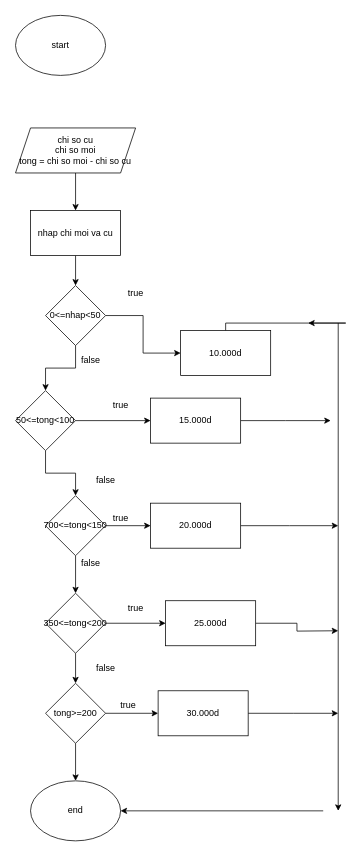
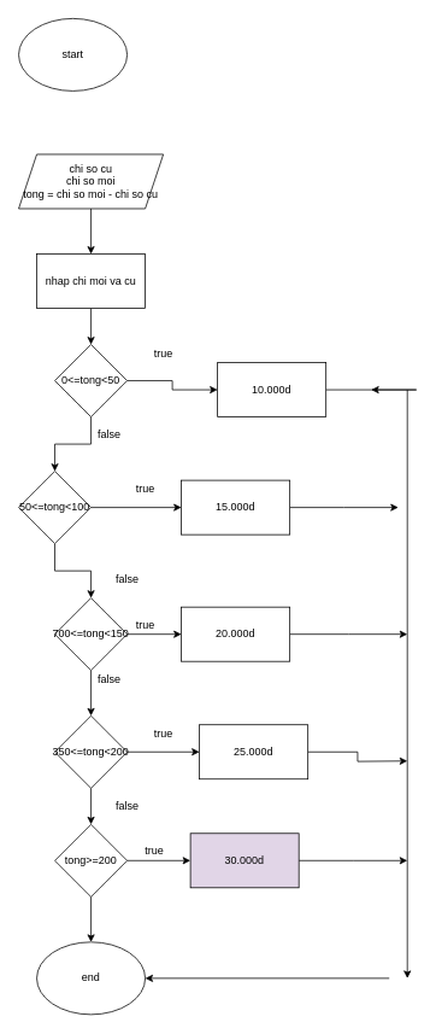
  <mxCell id="0" />
  <mxCell id="1" parent="0" />
  <mxCell id="2" value="start" style="ellipse;whiteSpace=wrap;html=1;" vertex="1" parent="1"><mxGeometry x="20" y="20" width="120" height="80" as="geometry" /></mxCell>
  <mxCell id="3" style="edgeStyle=orthogonalEdgeStyle;rounded=0;orthogonalLoop=1;jettySize=auto;html=1;" edge="1" parent="1" source="4" target="6"><mxGeometry relative="1" as="geometry"><mxPoint x="100" y="310" as="targetPoint" /></mxGeometry></mxCell>
  <mxCell id="4" value="chi so cu&lt;br&gt;chi so moi&lt;br&gt;tong = chi so moi - chi so cu" style="shape=parallelogram;perimeter=parallelogramPerimeter;whiteSpace=wrap;html=1;fixedSize=1;" vertex="1" parent="1"><mxGeometry x="20" y="170" width="160" height="60" as="geometry" /></mxCell>
  <mxCell id="5" style="edgeStyle=orthogonalEdgeStyle;rounded=0;orthogonalLoop=1;jettySize=auto;html=1;" edge="1" parent="1" source="6" target="9"><mxGeometry relative="1" as="geometry"><mxPoint x="100" y="420" as="targetPoint" /></mxGeometry></mxCell>
  <mxCell id="6" value="nhap chi moi va cu" style="rounded=0;whiteSpace=wrap;html=1;" vertex="1" parent="1"><mxGeometry x="40" y="280" width="120" height="60" as="geometry" /></mxCell>
  <mxCell id="7" style="edgeStyle=orthogonalEdgeStyle;rounded=0;orthogonalLoop=1;jettySize=auto;html=1;" edge="1" parent="1" source="9" target="12"><mxGeometry relative="1" as="geometry"><mxPoint x="100" y="530" as="targetPoint" /></mxGeometry></mxCell>
  <mxCell id="8" style="edgeStyle=orthogonalEdgeStyle;rounded=0;orthogonalLoop=1;jettySize=auto;html=1;" edge="1" parent="1" source="9" target="26"><mxGeometry relative="1" as="geometry"><mxPoint x="300" y="430" as="targetPoint" /></mxGeometry></mxCell>
- <mxCell id="9" value="0&amp;lt;=nhap&amp;lt;50" style="rhombus;whiteSpace=wrap;html=1;" vertex="1" parent="1"><mxGeometry x="60" y="380" width="80" height="80" as="geometry" /></mxCell>
+ <mxCell id="9" value="0&amp;lt;=tong&amp;lt;50" style="rhombus;whiteSpace=wrap;html=1;" vertex="1" parent="1"><mxGeometry x="60" y="380" width="80" height="80" as="geometry" /></mxCell>
  <mxCell id="10" style="edgeStyle=orthogonalEdgeStyle;rounded=0;orthogonalLoop=1;jettySize=auto;html=1;" edge="1" parent="1" source="12" target="15"><mxGeometry relative="1" as="geometry"><mxPoint x="100" y="700" as="targetPoint" /></mxGeometry></mxCell>
  <mxCell id="11" style="edgeStyle=orthogonalEdgeStyle;rounded=0;orthogonalLoop=1;jettySize=auto;html=1;" edge="1" parent="1" source="12" target="28"><mxGeometry relative="1" as="geometry"><mxPoint x="260" y="560" as="targetPoint" /></mxGeometry></mxCell>
  <mxCell id="12" value="50&amp;lt;=tong&amp;lt;100" style="rhombus;whiteSpace=wrap;html=1;" vertex="1" parent="1"><mxGeometry x="20" y="520" width="80" height="80" as="geometry" /></mxCell>
  <mxCell id="13" style="edgeStyle=orthogonalEdgeStyle;rounded=0;orthogonalLoop=1;jettySize=auto;html=1;" edge="1" parent="1" source="15" target="18"><mxGeometry relative="1" as="geometry"><mxPoint x="100" y="830" as="targetPoint" /></mxGeometry></mxCell>
  <mxCell id="14" style="edgeStyle=orthogonalEdgeStyle;rounded=0;orthogonalLoop=1;jettySize=auto;html=1;" edge="1" parent="1" source="15" target="30"><mxGeometry relative="1" as="geometry"><mxPoint x="260" y="700" as="targetPoint" /></mxGeometry></mxCell>
  <mxCell id="15" value="700&amp;lt;=tong&amp;lt;150" style="rhombus;whiteSpace=wrap;html=1;" vertex="1" parent="1"><mxGeometry x="60" y="660" width="80" height="80" as="geometry" /></mxCell>
  <mxCell id="16" style="edgeStyle=orthogonalEdgeStyle;rounded=0;orthogonalLoop=1;jettySize=auto;html=1;" edge="1" parent="1" source="18" target="21"><mxGeometry relative="1" as="geometry"><mxPoint x="100" y="950" as="targetPoint" /></mxGeometry></mxCell>
  <mxCell id="17" style="edgeStyle=orthogonalEdgeStyle;rounded=0;orthogonalLoop=1;jettySize=auto;html=1;" edge="1" parent="1" source="18" target="32"><mxGeometry relative="1" as="geometry"><mxPoint x="280" y="830" as="targetPoint" /></mxGeometry></mxCell>
  <mxCell id="18" value="350&amp;lt;=tong&amp;lt;200" style="rhombus;whiteSpace=wrap;html=1;" vertex="1" parent="1"><mxGeometry x="60" y="790" width="80" height="80" as="geometry" /></mxCell>
  <mxCell id="19" style="edgeStyle=orthogonalEdgeStyle;rounded=0;orthogonalLoop=1;jettySize=auto;html=1;" edge="1" parent="1" source="21" target="22"><mxGeometry relative="1" as="geometry"><mxPoint x="100" y="1080" as="targetPoint" /></mxGeometry></mxCell>
  <mxCell id="20" style="edgeStyle=orthogonalEdgeStyle;rounded=0;orthogonalLoop=1;jettySize=auto;html=1;" edge="1" parent="1" source="21" target="24"><mxGeometry relative="1" as="geometry"><mxPoint x="270" y="950" as="targetPoint" /></mxGeometry></mxCell>
  <mxCell id="21" value="tong&amp;gt;=200" style="rhombus;whiteSpace=wrap;html=1;" vertex="1" parent="1"><mxGeometry x="60" y="910" width="80" height="80" as="geometry" /></mxCell>
  <mxCell id="22" value="end" style="ellipse;whiteSpace=wrap;html=1;" vertex="1" parent="1"><mxGeometry x="40" y="1040" width="120" height="80" as="geometry" /></mxCell>
  <mxCell id="23" style="edgeStyle=orthogonalEdgeStyle;rounded=0;orthogonalLoop=1;jettySize=auto;html=1;" edge="1" parent="1" source="24"><mxGeometry relative="1" as="geometry"><mxPoint x="450" y="950" as="targetPoint" /></mxGeometry></mxCell>
- <mxCell id="24" value="30.000d" style="rounded=0;whiteSpace=wrap;html=1;" vertex="1" parent="1"><mxGeometry x="210" y="920" width="120" height="60" as="geometry" /></mxCell>
+ <mxCell id="24" value="30.000d" style="rounded=0;whiteSpace=wrap;html=1;fillColor=#e1d5e7;" vertex="1" parent="1"><mxGeometry x="210" y="920" width="120" height="60" as="geometry" /></mxCell>
  <mxCell id="25" style="edgeStyle=orthogonalEdgeStyle;rounded=0;orthogonalLoop=1;jettySize=auto;html=1;" edge="1" parent="1" source="26"><mxGeometry relative="1" as="geometry"><mxPoint x="410" y="430" as="targetPoint" /><Array as="points"><mxPoint x="460" y="430" /><mxPoint x="460" y="430" /></Array></mxGeometry></mxCell>
- <mxCell id="26" value="10.000d" style="rounded=0;whiteSpace=wrap;html=1;" vertex="1" parent="1"><mxGeometry x="240" y="440" width="120" height="60" as="geometry" /></mxCell>
+ <mxCell id="26" value="10.000d" style="rounded=0;whiteSpace=wrap;html=1;" vertex="1" parent="1"><mxGeometry x="240" y="400" width="120" height="60" as="geometry" /></mxCell>
  <mxCell id="27" style="edgeStyle=orthogonalEdgeStyle;rounded=0;orthogonalLoop=1;jettySize=auto;html=1;" edge="1" parent="1" source="28"><mxGeometry relative="1" as="geometry"><mxPoint x="440" y="560" as="targetPoint" /></mxGeometry></mxCell>
  <mxCell id="28" value="15.000d" style="rounded=0;whiteSpace=wrap;html=1;" vertex="1" parent="1"><mxGeometry x="200" y="530" width="120" height="60" as="geometry" /></mxCell>
  <mxCell id="29" style="edgeStyle=orthogonalEdgeStyle;rounded=0;orthogonalLoop=1;jettySize=auto;html=1;" edge="1" parent="1" source="30"><mxGeometry relative="1" as="geometry"><mxPoint x="450" y="700" as="targetPoint" /></mxGeometry></mxCell>
  <mxCell id="30" value="20.000d" style="rounded=0;whiteSpace=wrap;html=1;" vertex="1" parent="1"><mxGeometry x="200" y="670" width="120" height="60" as="geometry" /></mxCell>
  <mxCell id="31" style="edgeStyle=orthogonalEdgeStyle;rounded=0;orthogonalLoop=1;jettySize=auto;html=1;" edge="1" parent="1" source="32"><mxGeometry relative="1" as="geometry"><mxPoint x="450" y="840" as="targetPoint" /></mxGeometry></mxCell>
  <mxCell id="32" value="25.000d" style="rounded=0;whiteSpace=wrap;html=1;" vertex="1" parent="1"><mxGeometry x="220" y="800" width="120" height="60" as="geometry" /></mxCell>
  <mxCell id="33" value="false" style="text;html=1;align=center;verticalAlign=middle;resizable=0;points=[];autosize=1;strokeColor=none;fillColor=none;" vertex="1" parent="1"><mxGeometry x="95" y="465" width="50" height="30" as="geometry" /></mxCell>
  <mxCell id="34" value="false" style="text;html=1;align=center;verticalAlign=middle;resizable=0;points=[];autosize=1;strokeColor=none;fillColor=none;" vertex="1" parent="1"><mxGeometry x="115" y="625" width="50" height="30" as="geometry" /></mxCell>
  <mxCell id="35" value="false" style="text;html=1;align=center;verticalAlign=middle;resizable=0;points=[];autosize=1;strokeColor=none;fillColor=none;" vertex="1" parent="1"><mxGeometry x="95" y="735" width="50" height="30" as="geometry" /></mxCell>
  <mxCell id="36" value="false" style="text;html=1;align=center;verticalAlign=middle;resizable=0;points=[];autosize=1;strokeColor=none;fillColor=none;" vertex="1" parent="1"><mxGeometry x="115" y="875" width="50" height="30" as="geometry" /></mxCell>
  <mxCell id="37" value="true" style="text;html=1;align=center;verticalAlign=middle;resizable=0;points=[];autosize=1;strokeColor=none;fillColor=none;" vertex="1" parent="1"><mxGeometry x="160" y="375" width="40" height="30" as="geometry" /></mxCell>
  <mxCell id="38" value="true" style="text;html=1;align=center;verticalAlign=middle;resizable=0;points=[];autosize=1;strokeColor=none;fillColor=none;" vertex="1" parent="1"><mxGeometry x="140" y="525" width="40" height="30" as="geometry" /></mxCell>
  <mxCell id="39" value="true" style="text;html=1;align=center;verticalAlign=middle;resizable=0;points=[];autosize=1;strokeColor=none;fillColor=none;" vertex="1" parent="1"><mxGeometry x="140" y="675" width="40" height="30" as="geometry" /></mxCell>
  <mxCell id="40" value="true" style="text;html=1;align=center;verticalAlign=middle;resizable=0;points=[];autosize=1;strokeColor=none;fillColor=none;" vertex="1" parent="1"><mxGeometry x="160" y="795" width="40" height="30" as="geometry" /></mxCell>
  <mxCell id="41" value="true" style="text;html=1;align=center;verticalAlign=middle;resizable=0;points=[];autosize=1;strokeColor=none;fillColor=none;" vertex="1" parent="1"><mxGeometry x="150" y="925" width="40" height="30" as="geometry" /></mxCell>
  <mxCell id="42" value="" style="endArrow=classic;html=1;rounded=0;" edge="1" parent="1"><mxGeometry width="50" height="50" relative="1" as="geometry"><mxPoint x="450" y="430" as="sourcePoint" /><mxPoint x="450" y="1080" as="targetPoint" /></mxGeometry></mxCell>
  <mxCell id="43" value="" style="endArrow=classic;html=1;rounded=0;" edge="1" parent="1" target="22"><mxGeometry width="50" height="50" relative="1" as="geometry"><mxPoint x="430" y="1080" as="sourcePoint" /><mxPoint x="110" y="710" as="targetPoint" /></mxGeometry></mxCell>
